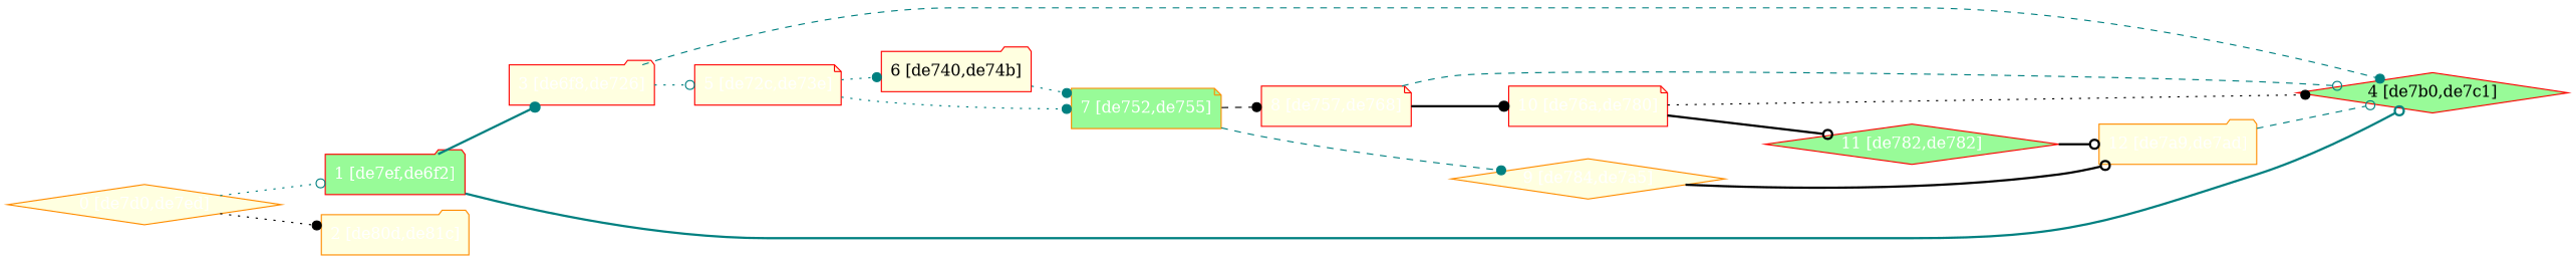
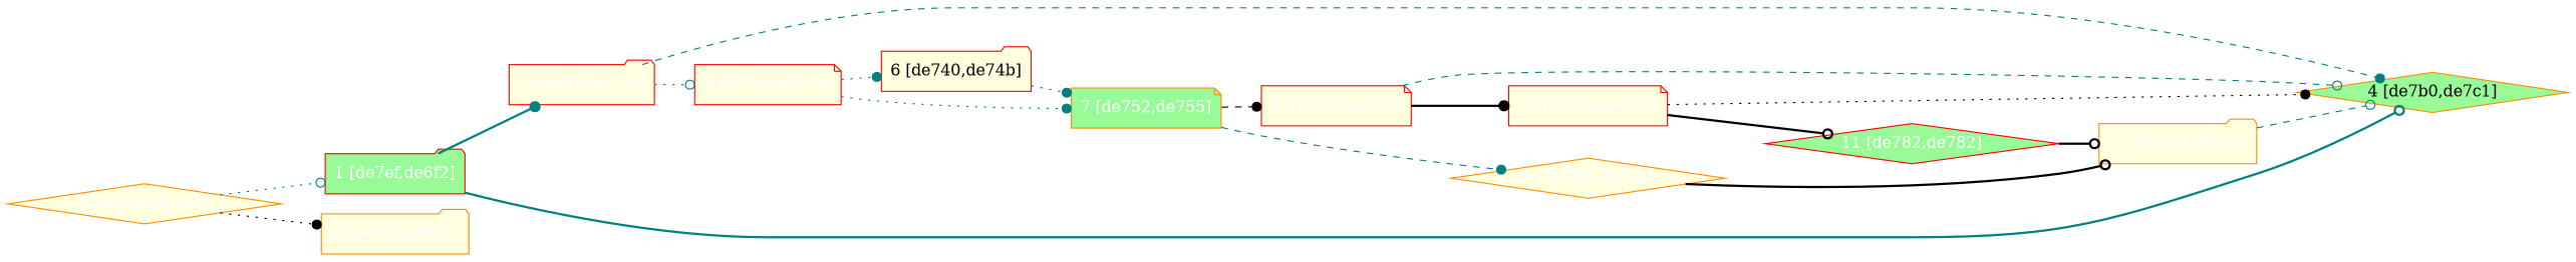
  digraph {
    rankdir=LR
    node [fillcolor=lightyellow fontcolor="#ffffff" shape=folder style=filled color=red]
    edge [color=teal style=dotted arrowhead=dot]
    n1 [label="0 [de7d0,de7ed]" shape=diamond color=darkorange]
    n2 [fillcolor=palegreen label="1 [de7ef,de6f2]"]
    n3 [label="2 [de80d,de81c]" color=darkorange]
    n4 [label="3 [de6f8,de726]"]
-   n5 [fillcolor=palegreen fontcolor="#000000" label="4 [de7b0,de7c1]" shape=diamond]
+   n5 [fillcolor=palegreen fontcolor="#000000" label="4 [de7b0,de7c1]" shape=diamond color=darkorange]
    n6 [label="5 [de72c,de73e]" shape=note]
    n7 [fontcolor="#000000" label="6 [de740,de74b]"]
    n8 [fillcolor=palegreen label="7 [de752,de755]" shape=note color=darkorange]
    n9 [label="8 [de757,de768]" shape=note]
    n10 [label="9 [de784,de7a5]" shape=diamond color=darkorange]
    n11 [label="10 [de76a,de780]" shape=note]
    n12 [label="12 [de7a9,de7ad]" color=darkorange]
    n13 [fillcolor=palegreen label="11 [de782,de782]" shape=diamond]
    n1 -> n2 [arrowhead=odot]
    n1 -> n3 [color=black]
    n2 -> n4 [style=bold]
    n2 -> n5 [style=bold arrowhead=odot]
    n4 -> n5 [style=dashed]
    n4 -> n6 [arrowhead=odot]
    n6 -> n7
    n6 -> n8
    n7 -> n8
    n8 -> n9 [color=black style=dashed]
    n8 -> n10 [style=dashed]
    n9 -> n5 [style=dashed arrowhead=odot]
    n9 -> n11 [color=black style=bold]
    n10 -> n12 [color=black style=bold arrowhead=odot]
    n11 -> n5 [color=black]
    n11 -> n13 [color=black style=bold arrowhead=odot]
    n12 -> n5 [style=dashed arrowhead=odot]
    n13 -> n12 [color=black style=bold arrowhead=odot]
  }
